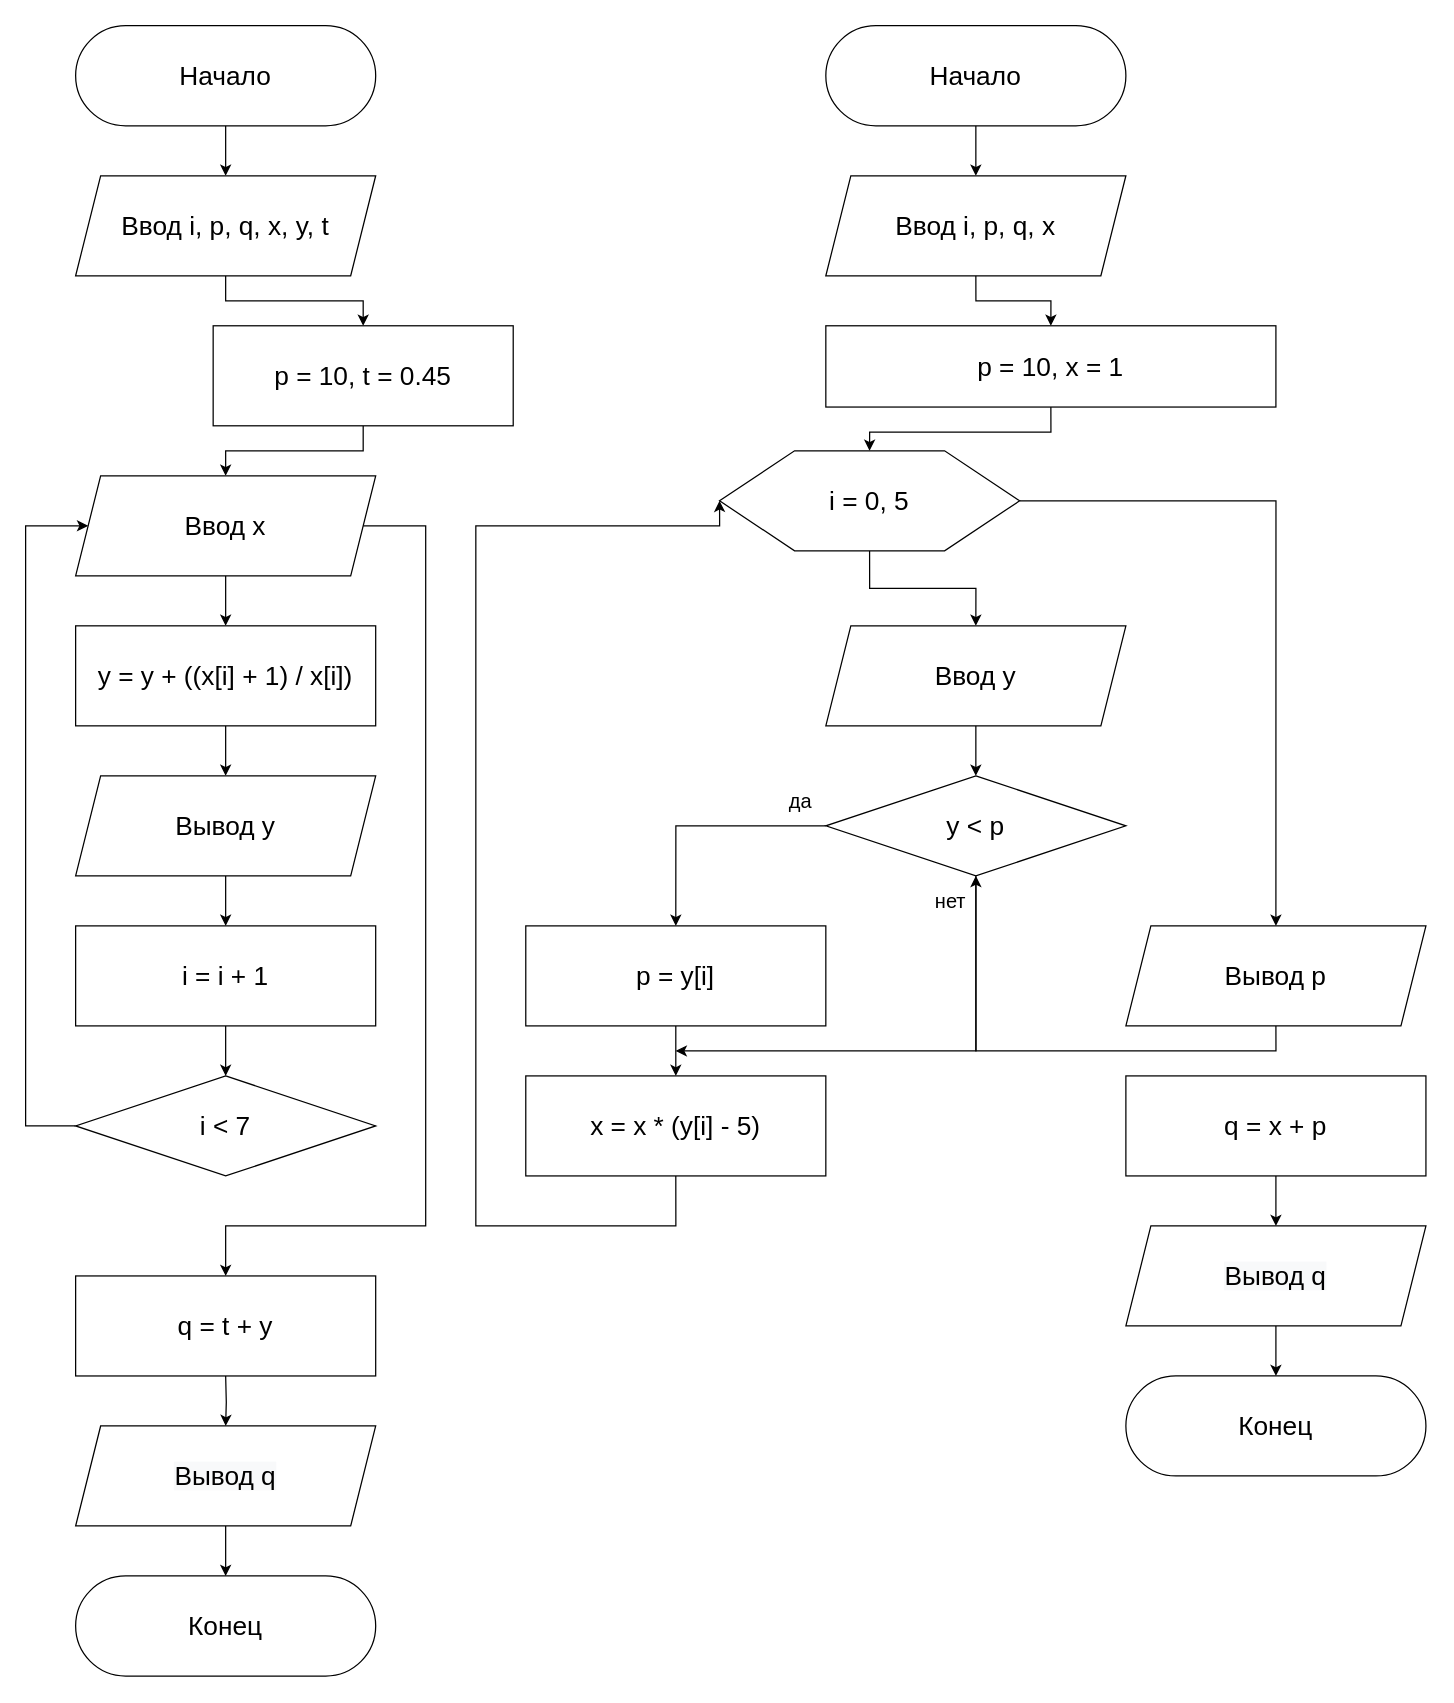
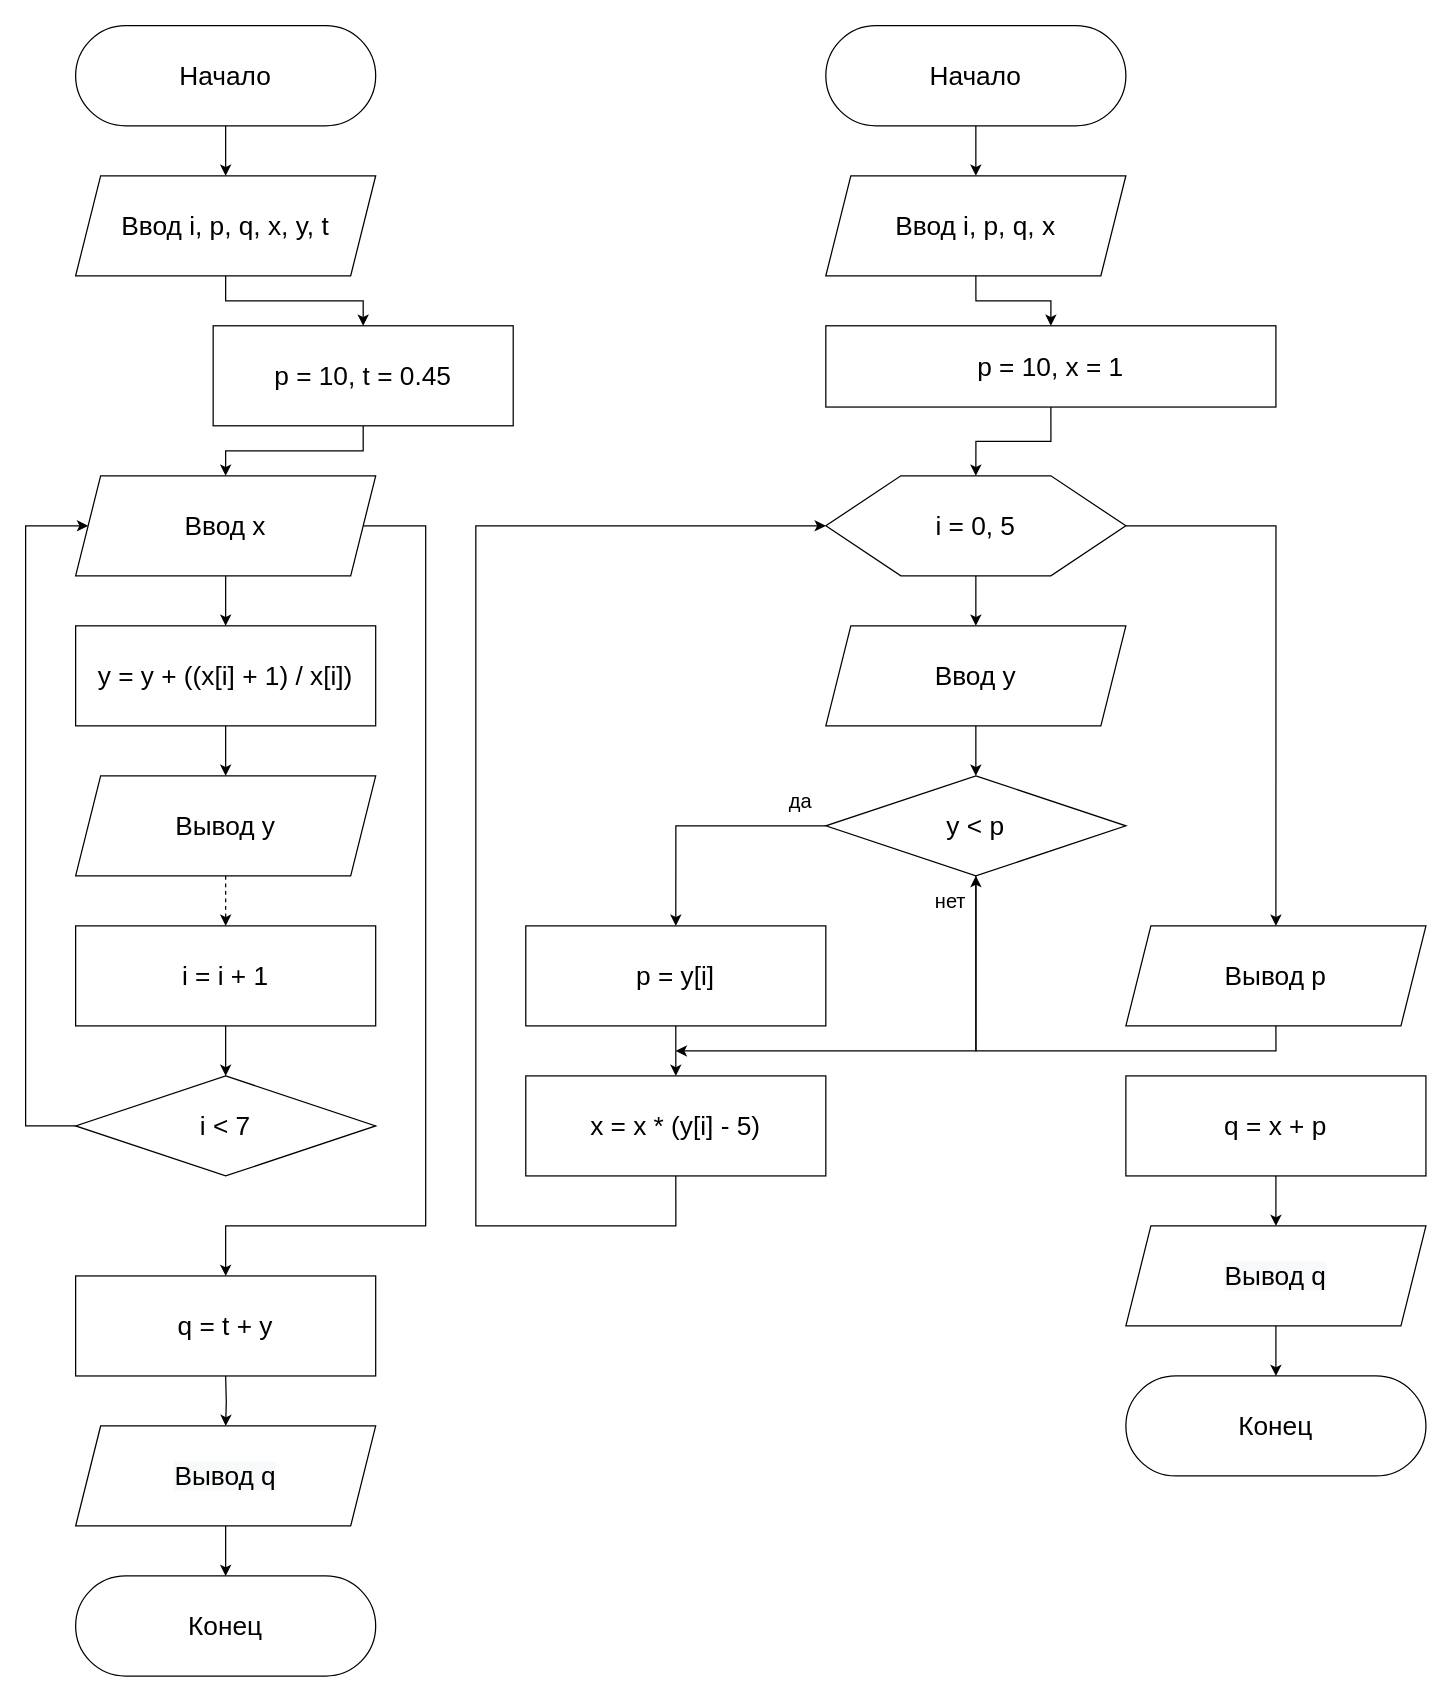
  <mxCell id="0" />
  <mxCell id="1" parent="0" />
  <mxCell id="2" style="edgeStyle=orthogonalEdgeStyle;rounded=0;orthogonalLoop=1;jettySize=auto;html=1;exitX=0.5;exitY=1;exitDx=0;exitDy=0;entryX=0.5;entryY=0;entryDx=0;entryDy=0;fontSize=21;" parent="1" source="3" target="5" edge="1"><mxGeometry relative="1" as="geometry" /></mxCell>
  <mxCell id="3" value="Начало" style="rounded=1;whiteSpace=wrap;html=1;arcSize=50;fontSize=21;" parent="1" vertex="1"><mxGeometry x="660.05" y="20" width="240" height="80" as="geometry" /></mxCell>
  <mxCell id="4" style="edgeStyle=orthogonalEdgeStyle;rounded=0;orthogonalLoop=1;jettySize=auto;html=1;exitX=0.5;exitY=1;exitDx=0;exitDy=0;entryX=0.5;entryY=0;entryDx=0;entryDy=0;fontSize=21;" parent="1" source="5" target="7" edge="1"><mxGeometry relative="1" as="geometry" /></mxCell>
  <mxCell id="5" value="Ввод i, p, q, x" style="shape=parallelogram;perimeter=parallelogramPerimeter;whiteSpace=wrap;html=1;fixedSize=1;fontSize=21;" parent="1" vertex="1"><mxGeometry x="660.05" y="140" width="240" height="80" as="geometry" /></mxCell>
  <mxCell id="6" style="edgeStyle=orthogonalEdgeStyle;rounded=0;orthogonalLoop=1;jettySize=auto;html=1;exitX=0.5;exitY=1;exitDx=0;exitDy=0;entryX=0.5;entryY=0;entryDx=0;entryDy=0;fontSize=21;" parent="1" source="7" target="10" edge="1"><mxGeometry relative="1" as="geometry" /></mxCell>
  <mxCell id="7" value="p = 10, x = 1" style="rounded=0;whiteSpace=wrap;html=1;fontSize=21;" parent="1" vertex="1"><mxGeometry x="660.05" y="260" width="360" height="65" as="geometry" /></mxCell>
  <mxCell id="8" style="edgeStyle=orthogonalEdgeStyle;rounded=0;orthogonalLoop=1;jettySize=auto;html=1;exitX=0.5;exitY=1;exitDx=0;exitDy=0;entryX=0.5;entryY=0;entryDx=0;entryDy=0;fontSize=21;" parent="1" source="10" target="12" edge="1"><mxGeometry relative="1" as="geometry" /></mxCell>
  <mxCell id="9" style="edgeStyle=orthogonalEdgeStyle;rounded=0;orthogonalLoop=1;jettySize=auto;html=1;exitX=1;exitY=0.5;exitDx=0;exitDy=0;entryX=0.5;entryY=0;entryDx=0;entryDy=0;fontSize=21;" parent="1" source="10" target="21" edge="1"><mxGeometry relative="1" as="geometry" /></mxCell>
- <mxCell id="10" value="i = 0, 5" style="shape=hexagon;perimeter=hexagonPerimeter2;whiteSpace=wrap;html=1;fixedSize=1;size=60;fontSize=21;" parent="1" vertex="1"><mxGeometry x="575.05" y="360" width="240" height="80" as="geometry" /></mxCell>
+ <mxCell id="10" value="i = 0, 5" style="shape=hexagon;perimeter=hexagonPerimeter2;whiteSpace=wrap;html=1;fixedSize=1;size=60;fontSize=21;" parent="1" vertex="1"><mxGeometry x="660.05" y="380" width="240" height="80" as="geometry" /></mxCell>
  <mxCell id="11" style="edgeStyle=orthogonalEdgeStyle;rounded=0;orthogonalLoop=1;jettySize=auto;html=1;exitX=0.5;exitY=1;exitDx=0;exitDy=0;entryX=0.5;entryY=0;entryDx=0;entryDy=0;fontSize=21;" parent="1" source="12" target="15" edge="1"><mxGeometry relative="1" as="geometry" /></mxCell>
  <mxCell id="12" value="Ввод y" style="shape=parallelogram;perimeter=parallelogramPerimeter;whiteSpace=wrap;html=1;fixedSize=1;fontSize=21;" parent="1" vertex="1"><mxGeometry x="660.05" y="500" width="240" height="80" as="geometry" /></mxCell>
  <mxCell id="13" style="edgeStyle=orthogonalEdgeStyle;rounded=0;orthogonalLoop=1;jettySize=auto;html=1;exitX=0;exitY=0.5;exitDx=0;exitDy=0;entryX=0.5;entryY=0;entryDx=0;entryDy=0;fontSize=21;" parent="1" source="15" target="17" edge="1"><mxGeometry relative="1" as="geometry" /></mxCell>
  <mxCell id="14" style="edgeStyle=orthogonalEdgeStyle;rounded=0;orthogonalLoop=1;jettySize=auto;html=1;exitX=0.5;exitY=1;exitDx=0;exitDy=0;fontSize=16;" parent="1" source="15" edge="1"><mxGeometry relative="1" as="geometry"><mxPoint x="540" y="840" as="targetPoint" /><Array as="points"><mxPoint x="780" y="840" /></Array></mxGeometry></mxCell>
  <mxCell id="15" value="y &amp;lt; p" style="rhombus;whiteSpace=wrap;html=1;fontSize=21;" parent="1" vertex="1"><mxGeometry x="660.05" y="620" width="240" height="80" as="geometry" /></mxCell>
  <mxCell id="16" style="edgeStyle=orthogonalEdgeStyle;rounded=0;orthogonalLoop=1;jettySize=auto;html=1;exitX=0.5;exitY=1;exitDx=0;exitDy=0;entryX=0.5;entryY=0;entryDx=0;entryDy=0;fontSize=21;" parent="1" source="17" target="19" edge="1"><mxGeometry relative="1" as="geometry" /></mxCell>
  <mxCell id="17" value="p = y[i]" style="rounded=0;whiteSpace=wrap;html=1;fontSize=21;" parent="1" vertex="1"><mxGeometry x="420.05" y="740" width="240" height="80" as="geometry" /></mxCell>
  <mxCell id="18" style="edgeStyle=orthogonalEdgeStyle;rounded=0;orthogonalLoop=1;jettySize=auto;html=1;exitX=0.5;exitY=1;exitDx=0;exitDy=0;entryX=0;entryY=0.5;entryDx=0;entryDy=0;fontSize=21;" parent="1" source="19" target="10" edge="1"><mxGeometry relative="1" as="geometry"><Array as="points"><mxPoint x="540.05" y="980" /><mxPoint x="380.05" y="980" /><mxPoint x="380.05" y="420" /></Array></mxGeometry></mxCell>
  <mxCell id="19" value="x = x * (y[i] - 5)" style="rounded=0;whiteSpace=wrap;html=1;fontSize=21;" parent="1" vertex="1"><mxGeometry x="420.05" y="860" width="240" height="80" as="geometry" /></mxCell>
  <mxCell id="20" style="edgeStyle=orthogonalEdgeStyle;rounded=0;orthogonalLoop=1;jettySize=auto;html=1;exitX=0.5;exitY=1;exitDx=0;exitDy=0;fontSize=21;" parent="1" source="21" target="15" edge="1"><mxGeometry relative="1" as="geometry" /></mxCell>
  <mxCell id="21" value="Вывод p" style="shape=parallelogram;perimeter=parallelogramPerimeter;whiteSpace=wrap;html=1;fixedSize=1;fontSize=21;" parent="1" vertex="1"><mxGeometry x="900.05" y="740" width="240" height="80" as="geometry" /></mxCell>
  <mxCell id="22" style="edgeStyle=orthogonalEdgeStyle;rounded=0;orthogonalLoop=1;jettySize=auto;html=1;exitX=0.5;exitY=1;exitDx=0;exitDy=0;entryX=0.5;entryY=0;entryDx=0;entryDy=0;fontSize=21;" parent="1" source="23" target="25" edge="1"><mxGeometry relative="1" as="geometry" /></mxCell>
  <mxCell id="23" value="q = x + p" style="rounded=0;whiteSpace=wrap;html=1;fontSize=21;" parent="1" vertex="1"><mxGeometry x="900.05" y="860" width="240" height="80" as="geometry" /></mxCell>
  <mxCell id="24" style="edgeStyle=orthogonalEdgeStyle;rounded=0;orthogonalLoop=1;jettySize=auto;html=1;exitX=0.5;exitY=1;exitDx=0;exitDy=0;entryX=0.5;entryY=0;entryDx=0;entryDy=0;fontSize=21;" parent="1" source="25" target="26" edge="1"><mxGeometry relative="1" as="geometry" /></mxCell>
  <mxCell id="25" value="&lt;span style=&quot;color: rgb(0, 0, 0); font-family: Helvetica; font-size: 21px; font-style: normal; font-variant-ligatures: normal; font-variant-caps: normal; font-weight: 400; letter-spacing: normal; orphans: 2; text-align: center; text-indent: 0px; text-transform: none; widows: 2; word-spacing: 0px; -webkit-text-stroke-width: 0px; background-color: rgb(248, 249, 250); text-decoration-thickness: initial; text-decoration-style: initial; text-decoration-color: initial; float: none; display: inline !important;&quot;&gt;Вывод q&lt;/span&gt;" style="shape=parallelogram;perimeter=parallelogramPerimeter;whiteSpace=wrap;html=1;fixedSize=1;fontSize=21;" parent="1" vertex="1"><mxGeometry x="900.05" y="980" width="240" height="80" as="geometry" /></mxCell>
  <mxCell id="26" value="Конец" style="rounded=1;whiteSpace=wrap;html=1;arcSize=50;fontSize=21;" parent="1" vertex="1"><mxGeometry x="900.05" y="1100" width="240" height="80" as="geometry" /></mxCell>
  <mxCell id="27" value="да" style="text;html=1;strokeColor=none;fillColor=none;align=center;verticalAlign=middle;whiteSpace=wrap;rounded=0;fontSize=16;" parent="1" vertex="1"><mxGeometry x="620" y="620" width="40" height="40" as="geometry" /></mxCell>
  <mxCell id="28" value="нет" style="text;html=1;strokeColor=none;fillColor=none;align=center;verticalAlign=middle;whiteSpace=wrap;rounded=0;fontSize=16;" parent="1" vertex="1"><mxGeometry x="740" y="700" width="40" height="40" as="geometry" /></mxCell>
  <mxCell id="29" style="edgeStyle=orthogonalEdgeStyle;rounded=0;orthogonalLoop=1;jettySize=auto;html=1;exitX=0.5;exitY=1;exitDx=0;exitDy=0;entryX=0.5;entryY=0;entryDx=0;entryDy=0;fontSize=21;" edge="1" parent="1" source="30" target="32"><mxGeometry relative="1" as="geometry" /></mxCell>
  <mxCell id="30" value="Начало" style="rounded=1;whiteSpace=wrap;html=1;arcSize=50;fontSize=21;" vertex="1" parent="1"><mxGeometry x="60" y="20" width="240" height="80" as="geometry" /></mxCell>
  <mxCell id="31" style="edgeStyle=orthogonalEdgeStyle;rounded=0;orthogonalLoop=1;jettySize=auto;html=1;exitX=0.5;exitY=1;exitDx=0;exitDy=0;entryX=0.5;entryY=0;entryDx=0;entryDy=0;fontSize=21;" edge="1" parent="1" source="32" target="34"><mxGeometry relative="1" as="geometry" /></mxCell>
  <mxCell id="32" value="Ввод i, p, q, x, y, t" style="shape=parallelogram;perimeter=parallelogramPerimeter;whiteSpace=wrap;html=1;fixedSize=1;fontSize=21;" vertex="1" parent="1"><mxGeometry x="60" y="140" width="240" height="80" as="geometry" /></mxCell>
  <mxCell id="33" style="edgeStyle=orthogonalEdgeStyle;rounded=0;orthogonalLoop=1;jettySize=auto;html=1;exitX=0.5;exitY=1;exitDx=0;exitDy=0;entryX=0.5;entryY=0;entryDx=0;entryDy=0;fontSize=21;" edge="1" parent="1" source="34" target="37"><mxGeometry relative="1" as="geometry" /></mxCell>
  <mxCell id="34" value="p = 10, t = 0.45" style="rounded=0;whiteSpace=wrap;html=1;fontSize=21;" vertex="1" parent="1"><mxGeometry x="170" y="260" width="240" height="80" as="geometry" /></mxCell>
  <mxCell id="35" style="edgeStyle=orthogonalEdgeStyle;rounded=0;orthogonalLoop=1;jettySize=auto;html=1;exitX=1;exitY=0.5;exitDx=0;exitDy=0;fontSize=21;" edge="1" parent="1" source="37"><mxGeometry relative="1" as="geometry"><mxPoint x="180" y="1020" as="targetPoint" /><Array as="points"><mxPoint y="420" x="340" /><mxPoint y="980" x="340" /><mxPoint x="180" y="980" /></Array></mxGeometry></mxCell>
  <mxCell id="36" style="edgeStyle=orthogonalEdgeStyle;rounded=0;orthogonalLoop=1;jettySize=auto;html=1;exitX=0.5;exitY=1;exitDx=0;exitDy=0;entryX=0.5;entryY=0;entryDx=0;entryDy=0;fontSize=21;" edge="1" parent="1" source="37" target="39"><mxGeometry relative="1" as="geometry" /></mxCell>
  <mxCell id="37" value="Ввод x" style="shape=parallelogram;perimeter=parallelogramPerimeter;whiteSpace=wrap;html=1;fixedSize=1;fontSize=21;" vertex="1" parent="1"><mxGeometry x="60" y="380" width="240" height="80" as="geometry" /></mxCell>
  <mxCell id="38" style="edgeStyle=orthogonalEdgeStyle;rounded=0;orthogonalLoop=1;jettySize=auto;html=1;exitX=0.5;exitY=1;exitDx=0;exitDy=0;entryX=0.5;entryY=0;entryDx=0;entryDy=0;fontSize=21;" edge="1" parent="1" source="39" target="41"><mxGeometry relative="1" as="geometry" /></mxCell>
  <mxCell id="39" value="y = y + ((x[i] + 1) / x[i])" style="rounded=0;whiteSpace=wrap;html=1;fontSize=21;" vertex="1" parent="1"><mxGeometry x="60" y="500" width="240" height="80" as="geometry" /></mxCell>
- <mxCell id="40" style="edgeStyle=orthogonalEdgeStyle;rounded=0;orthogonalLoop=1;jettySize=auto;html=1;exitX=0.5;exitY=1;exitDx=0;exitDy=0;entryX=0.5;entryY=0;entryDx=0;entryDy=0;fontSize=21;" edge="1" parent="1" source="41" target="43"><mxGeometry relative="1" as="geometry" /></mxCell>
+ <mxCell id="40" style="edgeStyle=orthogonalEdgeStyle;rounded=0;orthogonalLoop=1;jettySize=auto;html=1;exitX=0.5;exitY=1;exitDx=0;exitDy=0;entryX=0.5;entryY=0;entryDx=0;entryDy=0;fontSize=21;dashed=1;" edge="1" parent="1" source="41" target="43"><mxGeometry relative="1" as="geometry" /></mxCell>
  <mxCell id="41" value="Вывод y" style="shape=parallelogram;perimeter=parallelogramPerimeter;whiteSpace=wrap;html=1;fixedSize=1;fontSize=21;" vertex="1" parent="1"><mxGeometry x="60" y="620" width="240" height="80" as="geometry" /></mxCell>
  <mxCell id="42" style="edgeStyle=orthogonalEdgeStyle;rounded=0;orthogonalLoop=1;jettySize=auto;html=1;exitX=0.5;exitY=1;exitDx=0;exitDy=0;entryX=0.5;entryY=0;entryDx=0;entryDy=0;fontSize=21;" edge="1" parent="1" source="43" target="45"><mxGeometry relative="1" as="geometry" /></mxCell>
  <mxCell id="43" value="i = i + 1" style="rounded=0;whiteSpace=wrap;html=1;fontSize=21;" vertex="1" parent="1"><mxGeometry x="60" y="740" width="240" height="80" as="geometry" /></mxCell>
  <mxCell id="44" style="edgeStyle=orthogonalEdgeStyle;rounded=0;orthogonalLoop=1;jettySize=auto;html=1;exitX=0;exitY=0.5;exitDx=0;exitDy=0;entryX=0;entryY=0.5;entryDx=0;entryDy=0;fontSize=21;" edge="1" parent="1" source="45" target="37"><mxGeometry relative="1" as="geometry"><Array as="points"><mxPoint x="20" y="900" /><mxPoint x="20" y="420" /></Array></mxGeometry></mxCell>
  <mxCell id="45" value="i &amp;lt; 7" style="rhombus;whiteSpace=wrap;html=1;fontSize=21;" vertex="1" parent="1"><mxGeometry x="60" y="860" width="240" height="80" as="geometry" /></mxCell>
  <mxCell id="46" value="q = t + y" style="rounded=0;whiteSpace=wrap;html=1;fontSize=21;" vertex="1" parent="1"><mxGeometry x="60" y="1020" width="240" height="80" as="geometry" /></mxCell>
  <mxCell id="47" style="edgeStyle=orthogonalEdgeStyle;rounded=0;orthogonalLoop=1;jettySize=auto;html=1;exitX=0.5;exitY=1;exitDx=0;exitDy=0;entryX=0.5;entryY=0;entryDx=0;entryDy=0;fontSize=21;" edge="1" parent="1" target="49"><mxGeometry relative="1" as="geometry"><mxPoint x="180" y="1100" as="sourcePoint" /></mxGeometry></mxCell>
  <mxCell id="48" style="edgeStyle=orthogonalEdgeStyle;rounded=0;orthogonalLoop=1;jettySize=auto;html=1;exitX=0.5;exitY=1;exitDx=0;exitDy=0;entryX=0.5;entryY=0;entryDx=0;entryDy=0;fontSize=21;" edge="1" parent="1" source="49" target="50"><mxGeometry relative="1" as="geometry" /></mxCell>
  <mxCell id="49" value="&lt;span style=&quot;color: rgb(0, 0, 0); font-family: Helvetica; font-size: 21px; font-style: normal; font-variant-ligatures: normal; font-variant-caps: normal; font-weight: 400; letter-spacing: normal; orphans: 2; text-align: center; text-indent: 0px; text-transform: none; widows: 2; word-spacing: 0px; -webkit-text-stroke-width: 0px; background-color: rgb(248, 249, 250); text-decoration-thickness: initial; text-decoration-style: initial; text-decoration-color: initial; float: none; display: inline !important;&quot;&gt;Вывод q&lt;/span&gt;" style="shape=parallelogram;perimeter=parallelogramPerimeter;whiteSpace=wrap;html=1;fixedSize=1;fontSize=21;" vertex="1" parent="1"><mxGeometry x="60" y="1140" width="240" height="80" as="geometry" /></mxCell>
  <mxCell id="50" value="Конец" style="rounded=1;whiteSpace=wrap;html=1;arcSize=50;fontSize=21;" vertex="1" parent="1"><mxGeometry x="60" y="1260" width="240" height="80" as="geometry" /></mxCell>
